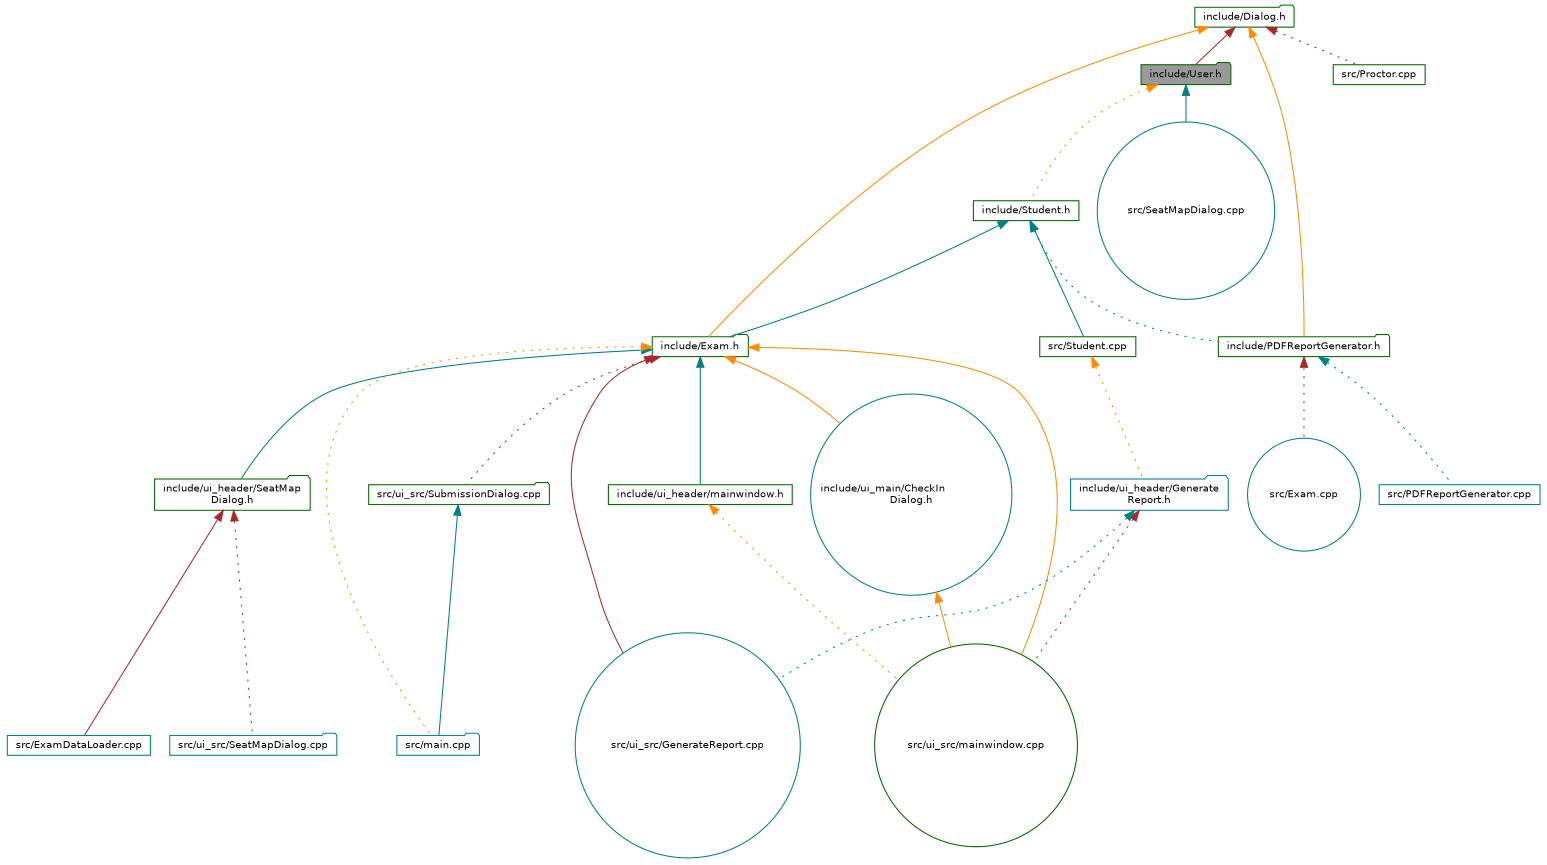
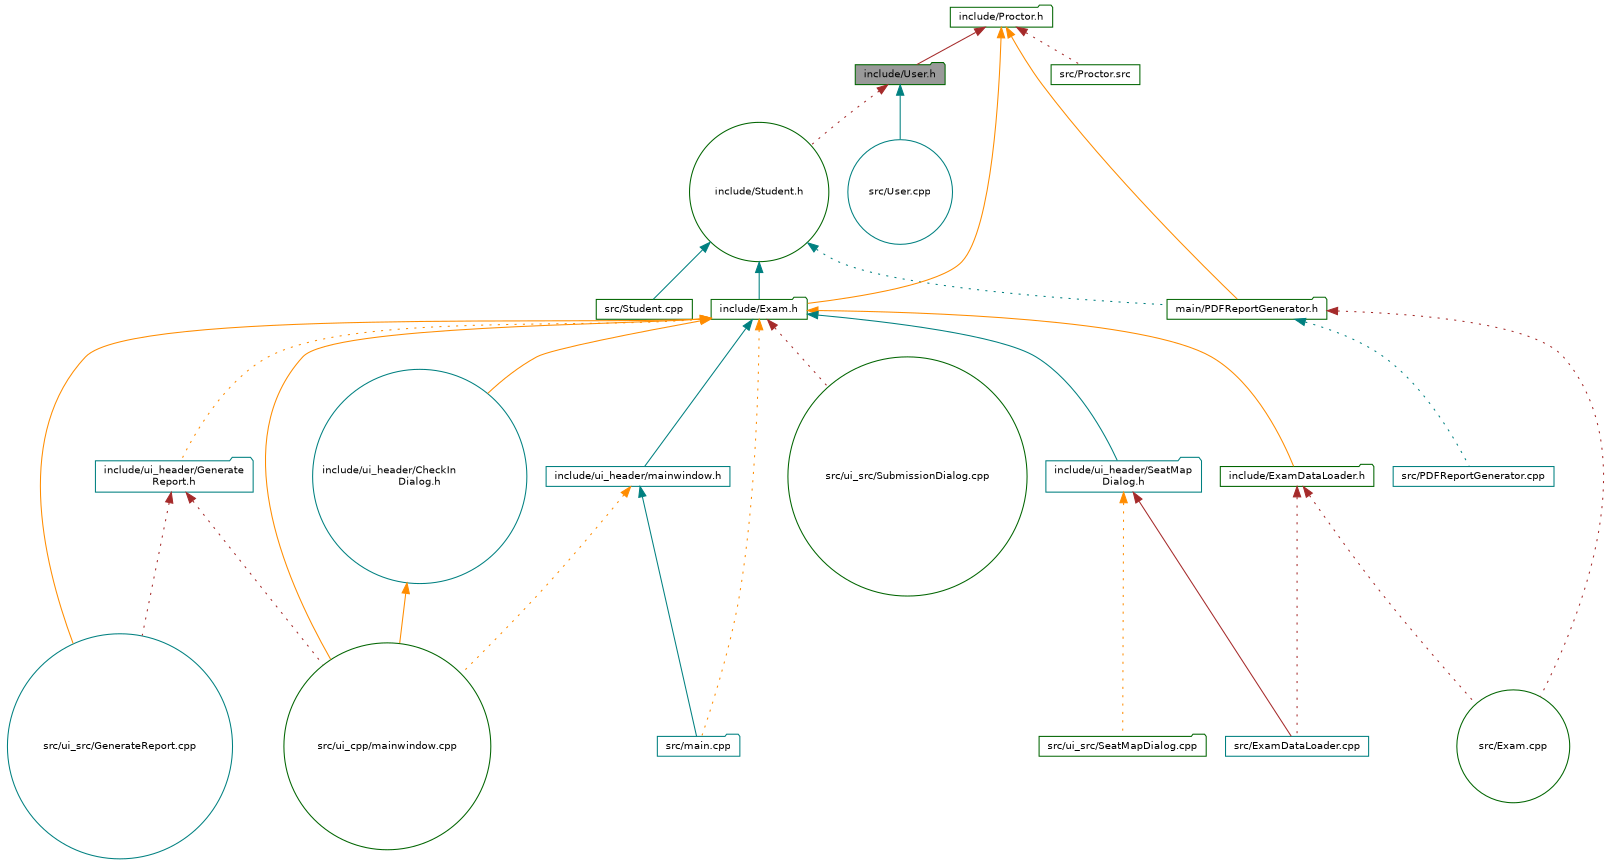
  digraph {
    node [color=darkgreen fillcolor=white fontname=Helvetica fontsize=10 shape=folder style=filled]
    edge [color=brown dir=back fontname=Helvetica fontsize=10 labelfontname=Helvetica labelfontsize=10 style=solid]
    n1 [fillcolor=grey60 fontcolor=black height=0.2 label="include/User.h" width=0.4]
-   n2 [height=0.2 label="include/Student.h" shape=box width=0.4]
-   n3 [color=teal height=0.2 label="src/SeatMapDialog.cpp" shape=circle width=0.4]
-   n4 [height=0.2 label="include/Dialog.h" width=0.4]
+   n2 [height=0.2 label="include/Student.h" shape=circle width=0.4]
+   n3 [color=teal height=0.2 label="src/User.cpp" shape=circle width=0.4]
+   n4 [height=0.2 label="include/Proctor.h" width=0.4]
    n5 [height=0.2 label="include/Exam.h" width=0.4]
-   n6 [height=0.2 label="include/PDFReportGenerator.h" width=0.4]
-   n7 [height=0.2 label="src/Proctor.cpp" shape=box width=0.4]
+   n6 [height=0.2 label="main/PDFReportGenerator.h" width=0.4]
+   n7 [height=0.2 label="src/Proctor.src" shape=box width=0.4]
    n8 [height=0.2 label="src/Student.cpp" shape=box width=0.4]
-   n10 [color=teal height=0.2 label="include/ui_main/CheckIn\lDialog.h" shape=circle width=0.4]
-   n11 [height=0.2 label="src/ui_src/mainwindow.cpp" shape=circle width=0.4]
+   n9 [height=0.2 label="include/ExamDataLoader.h" width=0.4]
+   n10 [color=teal height=0.2 label="include/ui_header/CheckIn\lDialog.h" shape=circle width=0.4]
+   n11 [height=0.2 label="src/ui_cpp/mainwindow.cpp" shape=circle width=0.4]
    n12 [color=teal height=0.2 label="include/ui_header/Generate\lReport.h" width=0.4]
    n13 [color=teal height=0.2 label="src/ui_src/GenerateReport.cpp" shape=circle width=0.4]
-   n14 [height=0.2 label="include/ui_header/SeatMap\lDialog.h" width=0.4]
-   n15 [height=0.2 label="include/ui_header/mainwindow.h" shape=box width=0.4]
+   n14 [color=teal height=0.2 label="include/ui_header/SeatMap\lDialog.h" width=0.4]
+   n15 [color=teal height=0.2 label="include/ui_header/mainwindow.h" shape=box width=0.4]
    n16 [color=teal height=0.2 label="src/main.cpp" width=0.4]
-   n17 [height=0.2 label="src/ui_src/SubmissionDialog.cpp" width=0.4]
-   n18 [color=teal height=0.2 label="src/Exam.cpp" shape=circle width=0.4]
+   n17 [height=0.2 label="src/ui_src/SubmissionDialog.cpp" shape=circle width=0.4]
+   n18 [height=0.2 label="src/Exam.cpp" shape=circle width=0.4]
    n19 [color=teal height=0.2 label="src/PDFReportGenerator.cpp" shape=box width=0.4]
    n20 [color=teal height=0.2 label="src/ExamDataLoader.cpp" shape=box width=0.4]
-   n21 [color=teal height=0.2 label="src/ui_src/SeatMapDialog.cpp" width=0.4]
-   n1 -> n2 [color=darkorange style=dotted]
+   n21 [height=0.2 label="src/ui_src/SeatMapDialog.cpp" width=0.4]
+   n1 -> n2 [style=dotted]
    n1 -> n3 [color=teal]
    n2 -> n5 [color=teal]
    n2 -> n6 [color=teal style=dotted]
    n2 -> n8 [color=teal]
    n4 -> n1
    n4 -> n5 [color=darkorange]
    n4 -> n6 [color=darkorange]
    n4 -> n7 [style=dotted]
+   n5 -> n9 [color=darkorange]
    n5 -> n10 [color=darkorange]
    n5 -> n11 [color=darkorange]
-   n8 -> n12 [color=darkorange style=dotted]
-   n5 -> n13
+   n5 -> n12 [color=darkorange style=dotted]
+   n5 -> n13 [color=darkorange]
    n5 -> n14 [color=teal]
    n5 -> n15 [color=teal]
    n5 -> n16 [color=darkorange style=dotted]
    n5 -> n17 [style=dotted]
    n6 -> n18 [style=dotted]
    n6 -> n19 [color=teal style=dotted]
+   n9 -> n18 [style=dotted]
+   n9 -> n20 [style=dotted]
    n10 -> n11 [color=darkorange]
    n12 -> n11 [style=dotted]
-   n12 -> n13 [color=teal style=dotted]
+   n12 -> n13 [style=dotted]
    n14 -> n20
-   n14 -> n21 [style=dotted]
+   n14 -> n21 [color=darkorange style=dotted]
    n15 -> n11 [color=darkorange style=dotted]
-   n17 -> n16 [color=teal]
+   n15 -> n16 [color=teal]
  }
